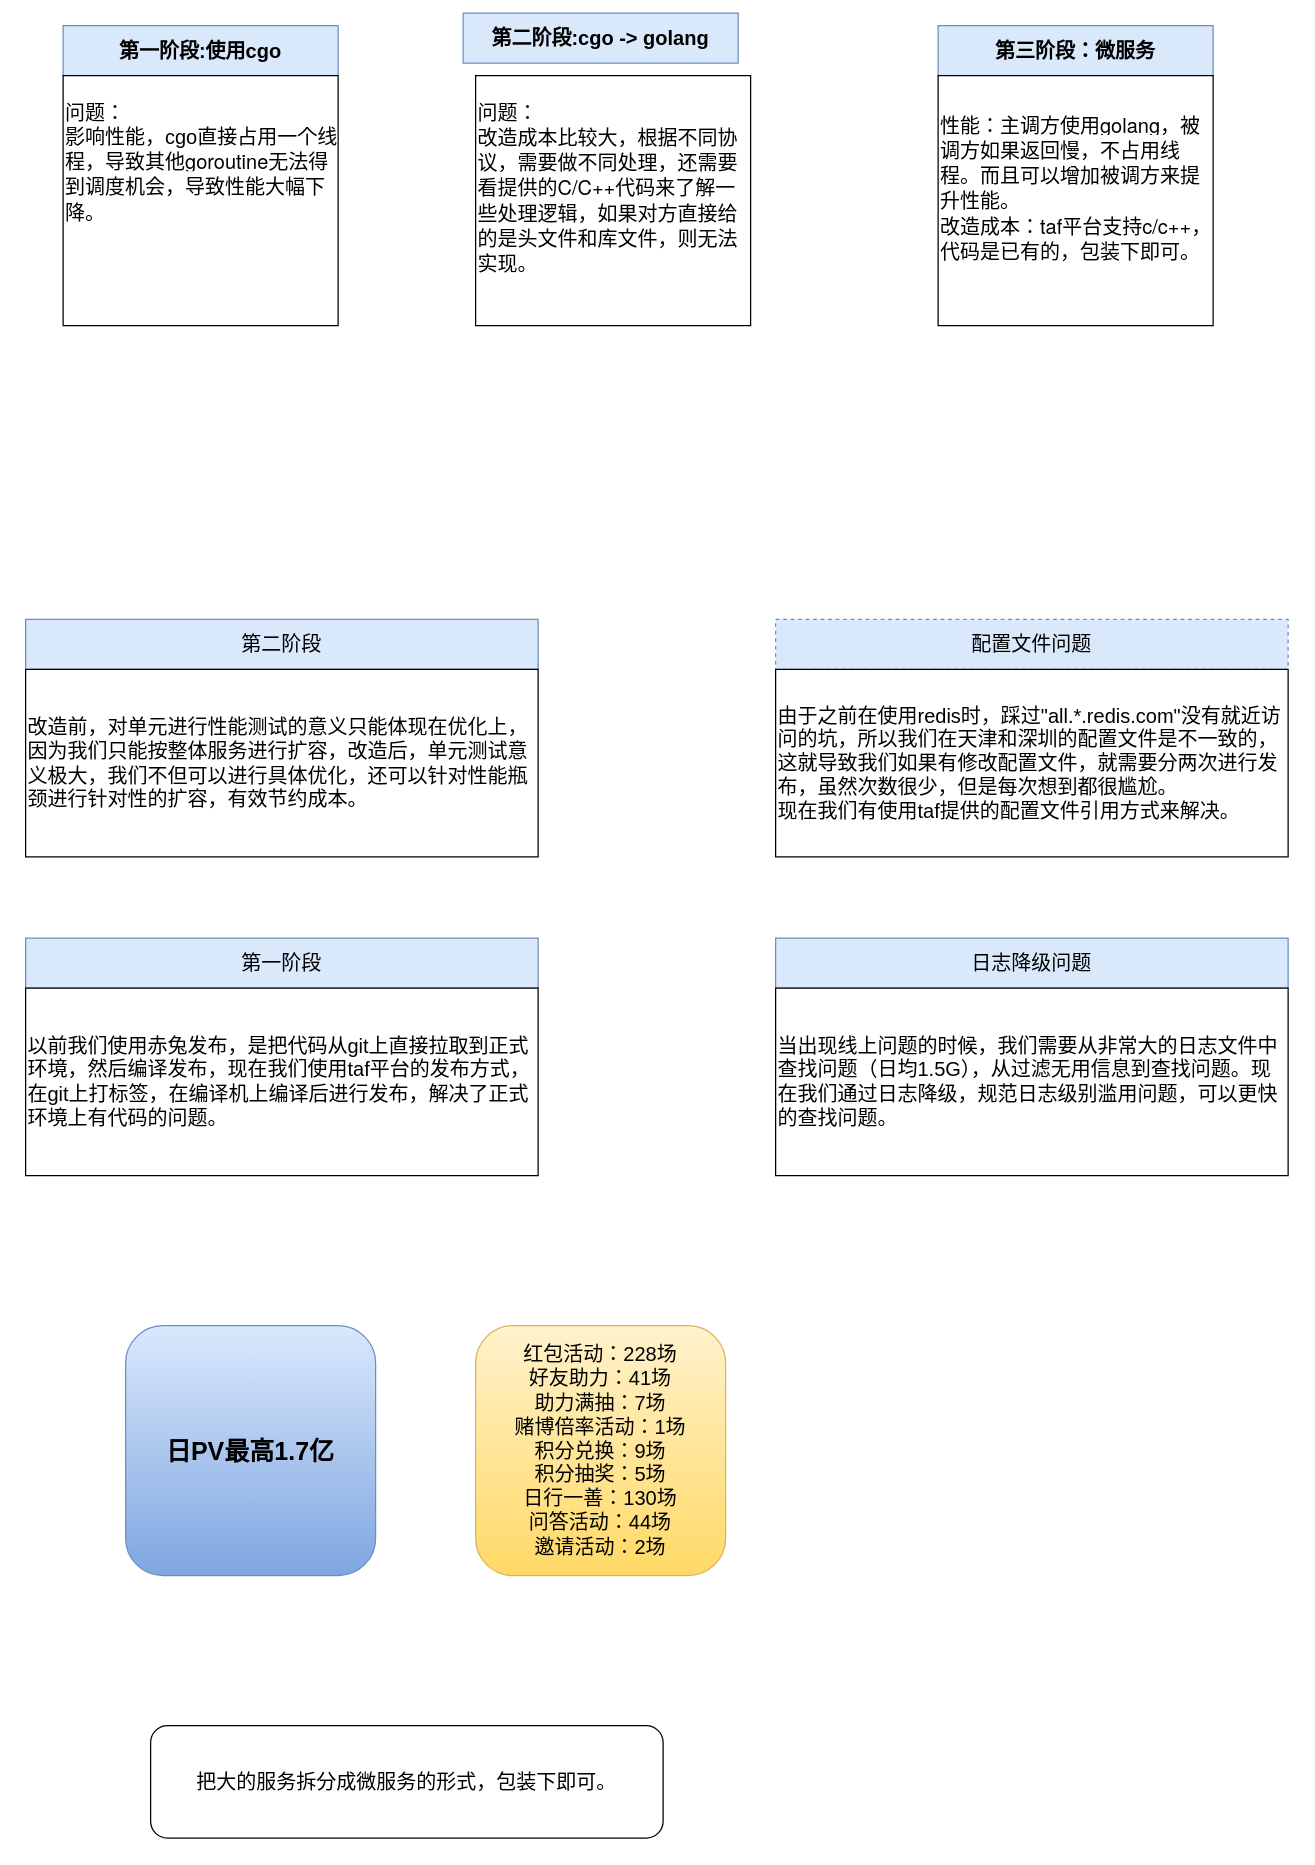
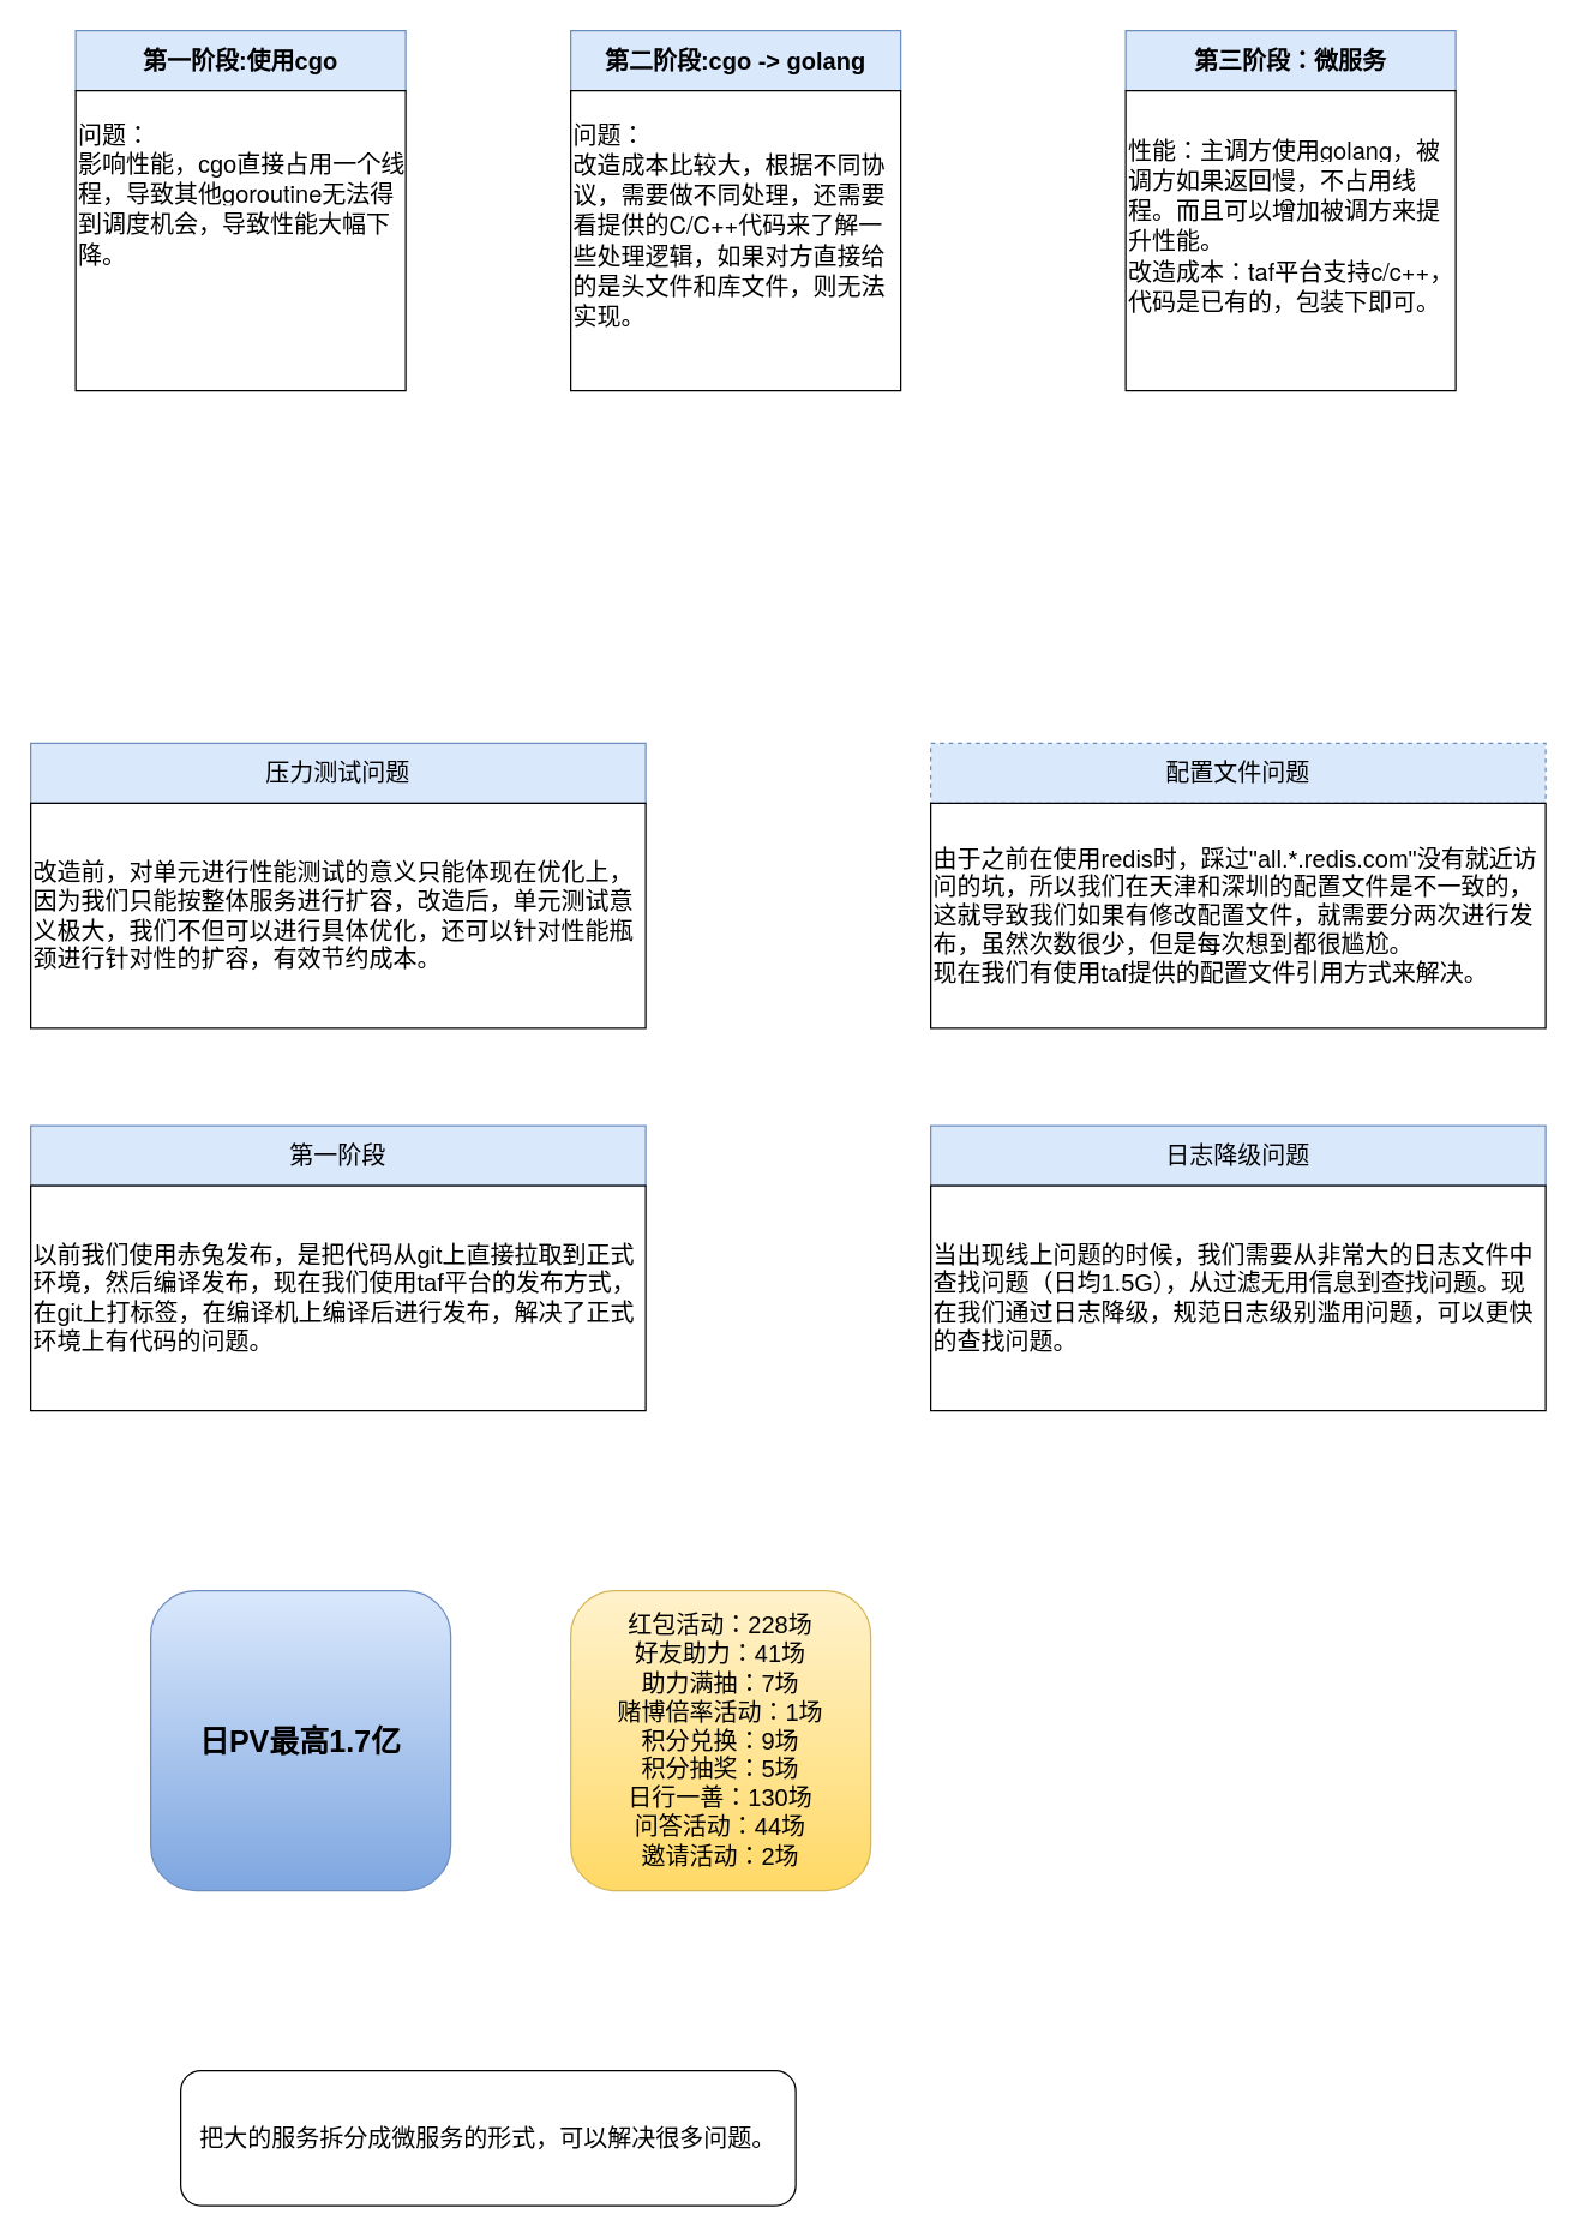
  <mxCell id="0" />
  <mxCell id="1" parent="0" />
  <mxCell id="2" value="第一阶段:使用cgo" style="rounded=0;whiteSpace=wrap;html=1;fillColor=#dae8fc;strokeColor=#6c8ebf;fontSize=16;fontStyle=1" vertex="1" parent="1"><mxGeometry x="50" y="20" width="220" height="40" as="geometry" /></mxCell>
  <mxCell id="3" value="问题：&lt;br&gt;影响性能，cgo直接占用一个线程，导致其他&lt;span style=&quot;font-family: &amp;#34;helvetica neue&amp;#34; , &amp;#34;luxi sans&amp;#34; , &amp;#34;dejavu sans&amp;#34; , &amp;#34;tahoma&amp;#34; , &amp;#34;hiragino sans gb&amp;#34; , &amp;#34;microsoft yahei&amp;#34; , sans-serif ; font-size: 16px ; background-color: rgb(255 , 255 , 255)&quot;&gt;goroutine无法得到调度机会，导致性能大幅下降。&lt;br&gt;&lt;br&gt;&lt;br&gt;&lt;br style=&quot;font-size: 16px&quot;&gt;&lt;/span&gt;" style="rounded=0;whiteSpace=wrap;html=1;fontSize=16;align=left;" vertex="1" parent="1"><mxGeometry x="50" y="60" width="220" height="200" as="geometry" /></mxCell>
- <mxCell id="4" value="第二阶段:cgo -&amp;gt; golang" style="rounded=0;whiteSpace=wrap;html=1;fillColor=#dae8fc;strokeColor=#6c8ebf;fontSize=16;fontStyle=1" vertex="1" parent="1"><mxGeometry x="370" y="10" width="220" height="40" as="geometry" /></mxCell>
+ <mxCell id="4" value="第二阶段:cgo -&amp;gt; golang" style="rounded=0;whiteSpace=wrap;html=1;fillColor=#dae8fc;strokeColor=#6c8ebf;fontSize=16;fontStyle=1" vertex="1" parent="1"><mxGeometry x="380" y="20" width="220" height="40" as="geometry" /></mxCell>
  <mxCell id="5" value="&lt;span style=&quot;font-family: &amp;#34;helvetica neue&amp;#34; , &amp;#34;luxi sans&amp;#34; , &amp;#34;dejavu sans&amp;#34; , &amp;#34;tahoma&amp;#34; , &amp;#34;hiragino sans gb&amp;#34; , &amp;#34;microsoft yahei&amp;#34; , sans-serif ; font-size: 16px ; background-color: rgb(255 , 255 , 255)&quot;&gt;问题：&lt;br&gt;改造成本比较大，根据不同协议，需要做不同处理，还需要看提供的C/C++代码来了解一些处理逻辑，如果对方直接给的是头文件和库文件，则无法实现。&lt;br&gt;&lt;br style=&quot;font-size: 16px&quot;&gt;&lt;/span&gt;" style="rounded=0;whiteSpace=wrap;html=1;fontSize=16;align=left;" vertex="1" parent="1"><mxGeometry x="380" y="60" width="220" height="200" as="geometry" /></mxCell>
  <mxCell id="6" value="第三阶段：微服务" style="rounded=0;whiteSpace=wrap;html=1;fillColor=#dae8fc;strokeColor=#6c8ebf;fontSize=16;fontStyle=1" vertex="1" parent="1"><mxGeometry x="750" y="20" width="220" height="40" as="geometry" /></mxCell>
  <mxCell id="7" value="&lt;span style=&quot;font-family: &amp;#34;helvetica neue&amp;#34; , &amp;#34;luxi sans&amp;#34; , &amp;#34;dejavu sans&amp;#34; , &amp;#34;tahoma&amp;#34; , &amp;#34;hiragino sans gb&amp;#34; , &amp;#34;microsoft yahei&amp;#34; , sans-serif ; font-size: 16px ; background-color: rgb(255 , 255 , 255)&quot;&gt;性能：主调方使用golang，被调方如果返回慢，不占用线程。而且可以增加被调方来提升性能。&lt;br&gt;改造成本：taf平台支持c/c++，代码是已有的，包装下即可。&lt;br&gt;&lt;br style=&quot;font-size: 16px&quot;&gt;&lt;/span&gt;" style="rounded=0;whiteSpace=wrap;html=1;fontSize=16;align=left;" vertex="1" parent="1"><mxGeometry x="750" y="60" width="220" height="200" as="geometry" /></mxCell>
- <mxCell id="8" value="第二阶段" style="rounded=0;whiteSpace=wrap;html=1;fontSize=16;align=center;fillColor=#dae8fc;strokeColor=#6c8ebf;" vertex="1" parent="1"><mxGeometry x="20" y="495" width="410" height="40" as="geometry" /></mxCell>
+ <mxCell id="8" value="压力测试问题" style="rounded=0;whiteSpace=wrap;html=1;fontSize=16;align=center;fillColor=#dae8fc;strokeColor=#6c8ebf;" vertex="1" parent="1"><mxGeometry x="20" y="495" width="410" height="40" as="geometry" /></mxCell>
  <mxCell id="9" value="改造前，对单元进行性能测试的意义只能体现在优化上，因为我们只能按整体服务进行扩容，改造后，单元测试意义极大，我们不但可以进行具体优化，还可以针对性能瓶颈进行针对性的扩容，有效节约成本。" style="rounded=0;whiteSpace=wrap;html=1;fontSize=16;align=left;" vertex="1" parent="1"><mxGeometry x="20" y="535" width="410" height="150" as="geometry" /></mxCell>
  <mxCell id="10" value="配置文件问题" style="rounded=0;whiteSpace=wrap;html=1;fontSize=16;align=center;fillColor=#dae8fc;strokeColor=#6c8ebf;dashed=1;" vertex="1" parent="1"><mxGeometry x="620" y="495" width="410" height="40" as="geometry" /></mxCell>
  <mxCell id="11" value="由于之前在使用redis时，踩过&quot;all.*.redis.com&quot;没有就近访问的坑，所以我们在天津和深圳的配置文件是不一致的，这就导致我们如果有修改配置文件，就需要分两次进行发布，虽然次数很少，但是每次想到都很尴尬。&lt;br&gt;现在我们有使用taf提供的配置文件引用方式来解决。" style="rounded=0;whiteSpace=wrap;html=1;fontSize=16;align=left;" vertex="1" parent="1"><mxGeometry x="620" y="535" width="410" height="150" as="geometry" /></mxCell>
  <mxCell id="12" value="第一阶段" style="rounded=0;whiteSpace=wrap;html=1;fontSize=16;align=center;fillColor=#dae8fc;strokeColor=#6c8ebf;" vertex="1" parent="1"><mxGeometry x="20" y="750" width="410" height="40" as="geometry" /></mxCell>
  <mxCell id="13" value="以前我们使用赤兔发布，是把代码从git上直接拉取到正式环境，然后编译发布，现在我们使用taf平台的发布方式，在git上打标签，在编译机上编译后进行发布，解决了正式环境上有代码的问题。" style="rounded=0;whiteSpace=wrap;html=1;fontSize=16;align=left;" vertex="1" parent="1"><mxGeometry x="20" y="790" width="410" height="150" as="geometry" /></mxCell>
  <mxCell id="14" value="日志降级问题" style="rounded=0;whiteSpace=wrap;html=1;fontSize=16;align=center;fillColor=#dae8fc;strokeColor=#6c8ebf;" vertex="1" parent="1"><mxGeometry x="620" y="750" width="410" height="40" as="geometry" /></mxCell>
  <mxCell id="15" value="当出现线上问题的时候，我们需要从非常大的日志文件中查找问题（日均1.5G），从过滤无用信息到查找问题。现在我们通过日志降级，规范日志级别滥用问题，可以更快的查找问题。" style="rounded=0;whiteSpace=wrap;html=1;fontSize=16;align=left;" vertex="1" parent="1"><mxGeometry x="620" y="790" width="410" height="150" as="geometry" /></mxCell>
  <mxCell id="16" value="红包活动：228场&lt;br&gt;好友助力：41场&lt;br&gt;助力满抽：7场&lt;br&gt;赌博倍率活动：1场&lt;br&gt;积分兑换：9场&lt;br&gt;积分抽奖：5场&lt;br&gt;日行一善：130场&lt;br&gt;问答活动：44场&lt;br&gt;邀请活动：2场" style="rounded=1;whiteSpace=wrap;html=1;fontSize=16;align=center;gradientColor=#ffd966;fillColor=#fff2cc;strokeColor=#d6b656;" vertex="1" parent="1"><mxGeometry x="380" y="1060" width="200" height="200" as="geometry" /></mxCell>
  <mxCell id="17" value="&lt;font style=&quot;font-size: 20px&quot;&gt;&lt;b&gt;日PV最高1.7亿&lt;/b&gt;&lt;/font&gt;" style="rounded=1;whiteSpace=wrap;html=1;fontSize=16;align=center;gradientColor=#7ea6e0;fillColor=#dae8fc;strokeColor=#6c8ebf;" vertex="1" parent="1"><mxGeometry x="100" y="1060" width="200" height="200" as="geometry" /></mxCell>
- <mxCell id="18" value="把大的服务拆分成微服务的形式，包装下即可。" style="rounded=1;whiteSpace=wrap;html=1;fontSize=16;align=center;" vertex="1" parent="1"><mxGeometry x="120" y="1380" width="410" height="90" as="geometry" /></mxCell>
+ <mxCell id="18" value="把大的服务拆分成微服务的形式，可以解决很多问题。" style="rounded=1;whiteSpace=wrap;html=1;fontSize=16;align=center;" vertex="1" parent="1"><mxGeometry x="120" y="1380" width="410" height="90" as="geometry" /></mxCell>
